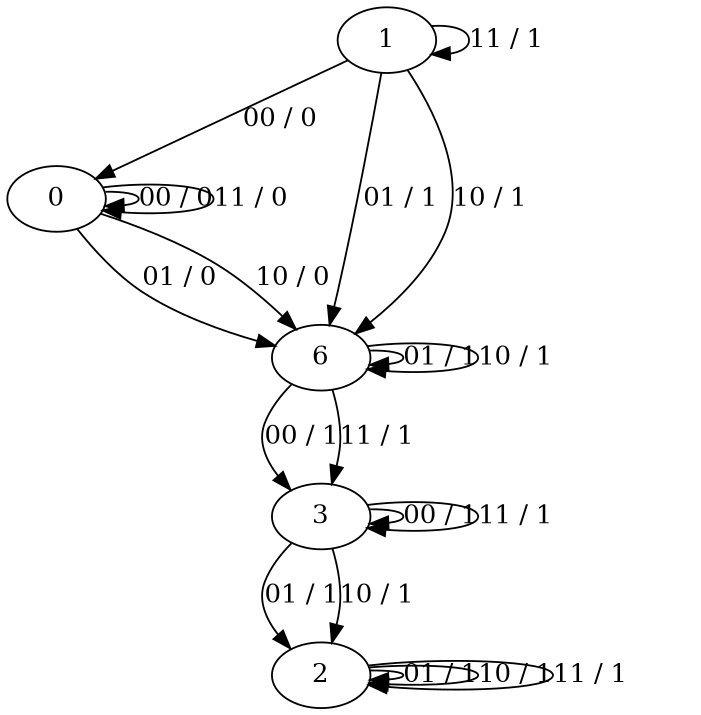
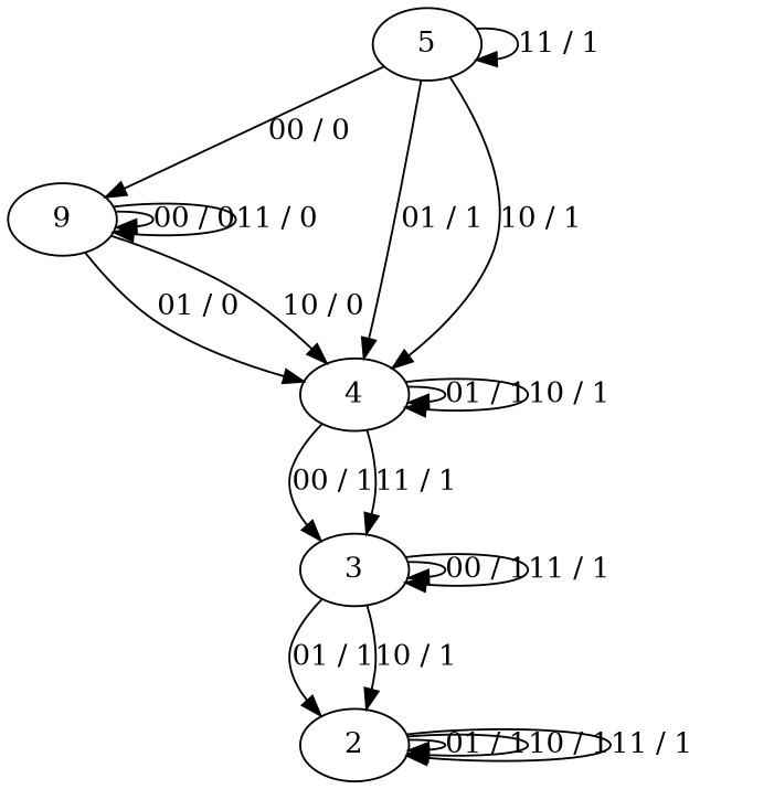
  digraph {
-   0
-   4 [label=6]
+   0 [label=9]
+   4
    3
-   1
+   1 [label=5]
    2
    0 -> 0 [label="00 / 0"]
    0 -> 0 [label="11 / 0"]
    0 -> 4 [label="01 / 0"]
    0 -> 4 [label="10 / 0"]
    4 -> 4 [label="01 / 1"]
    4 -> 4 [label="10 / 1"]
    4 -> 3 [label="00 / 1"]
    4 -> 3 [label="11 / 1"]
    3 -> 3 [label="00 / 1"]
    3 -> 3 [label="11 / 1"]
    3 -> 2 [label="01 / 1"]
    3 -> 2 [label="10 / 1"]
    1 -> 0 [label="00 / 0"]
    1 -> 4 [label="01 / 1"]
    1 -> 4 [label="10 / 1"]
    1 -> 1 [label="11 / 1"]
    2 -> 2 [label="01 / 1"]
    2 -> 2 [label="10 / 1"]
    2 -> 2 [label="11 / 1"]
  }
